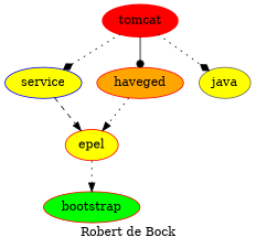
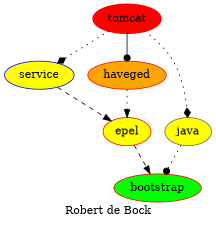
  digraph {
    fontname="DejaVu Serif"
    label="Robert de Bock"
    node [color=red fillcolor=yellow fontname="DejaVu Serif" style=filled]
    edge [arrowhead=normal fontname="DejaVu Serif" style=dotted]
    bootstrap [fillcolor=green]
    epel
    service [color=blue]
    haveged [fillcolor=orange]
    java [color=gray40]
    tomcat [fillcolor=red penwidth=3]
-   epel -> bootstrap
+   epel -> bootstrap [style=dashed]
    service -> epel [style=dashed]
    haveged -> epel
+   java -> bootstrap [arrowhead=dot]
    tomcat -> service [arrowhead=diamond]
    tomcat -> haveged [arrowhead=dot style=solid]
    tomcat -> java [arrowhead=diamond]
  }
